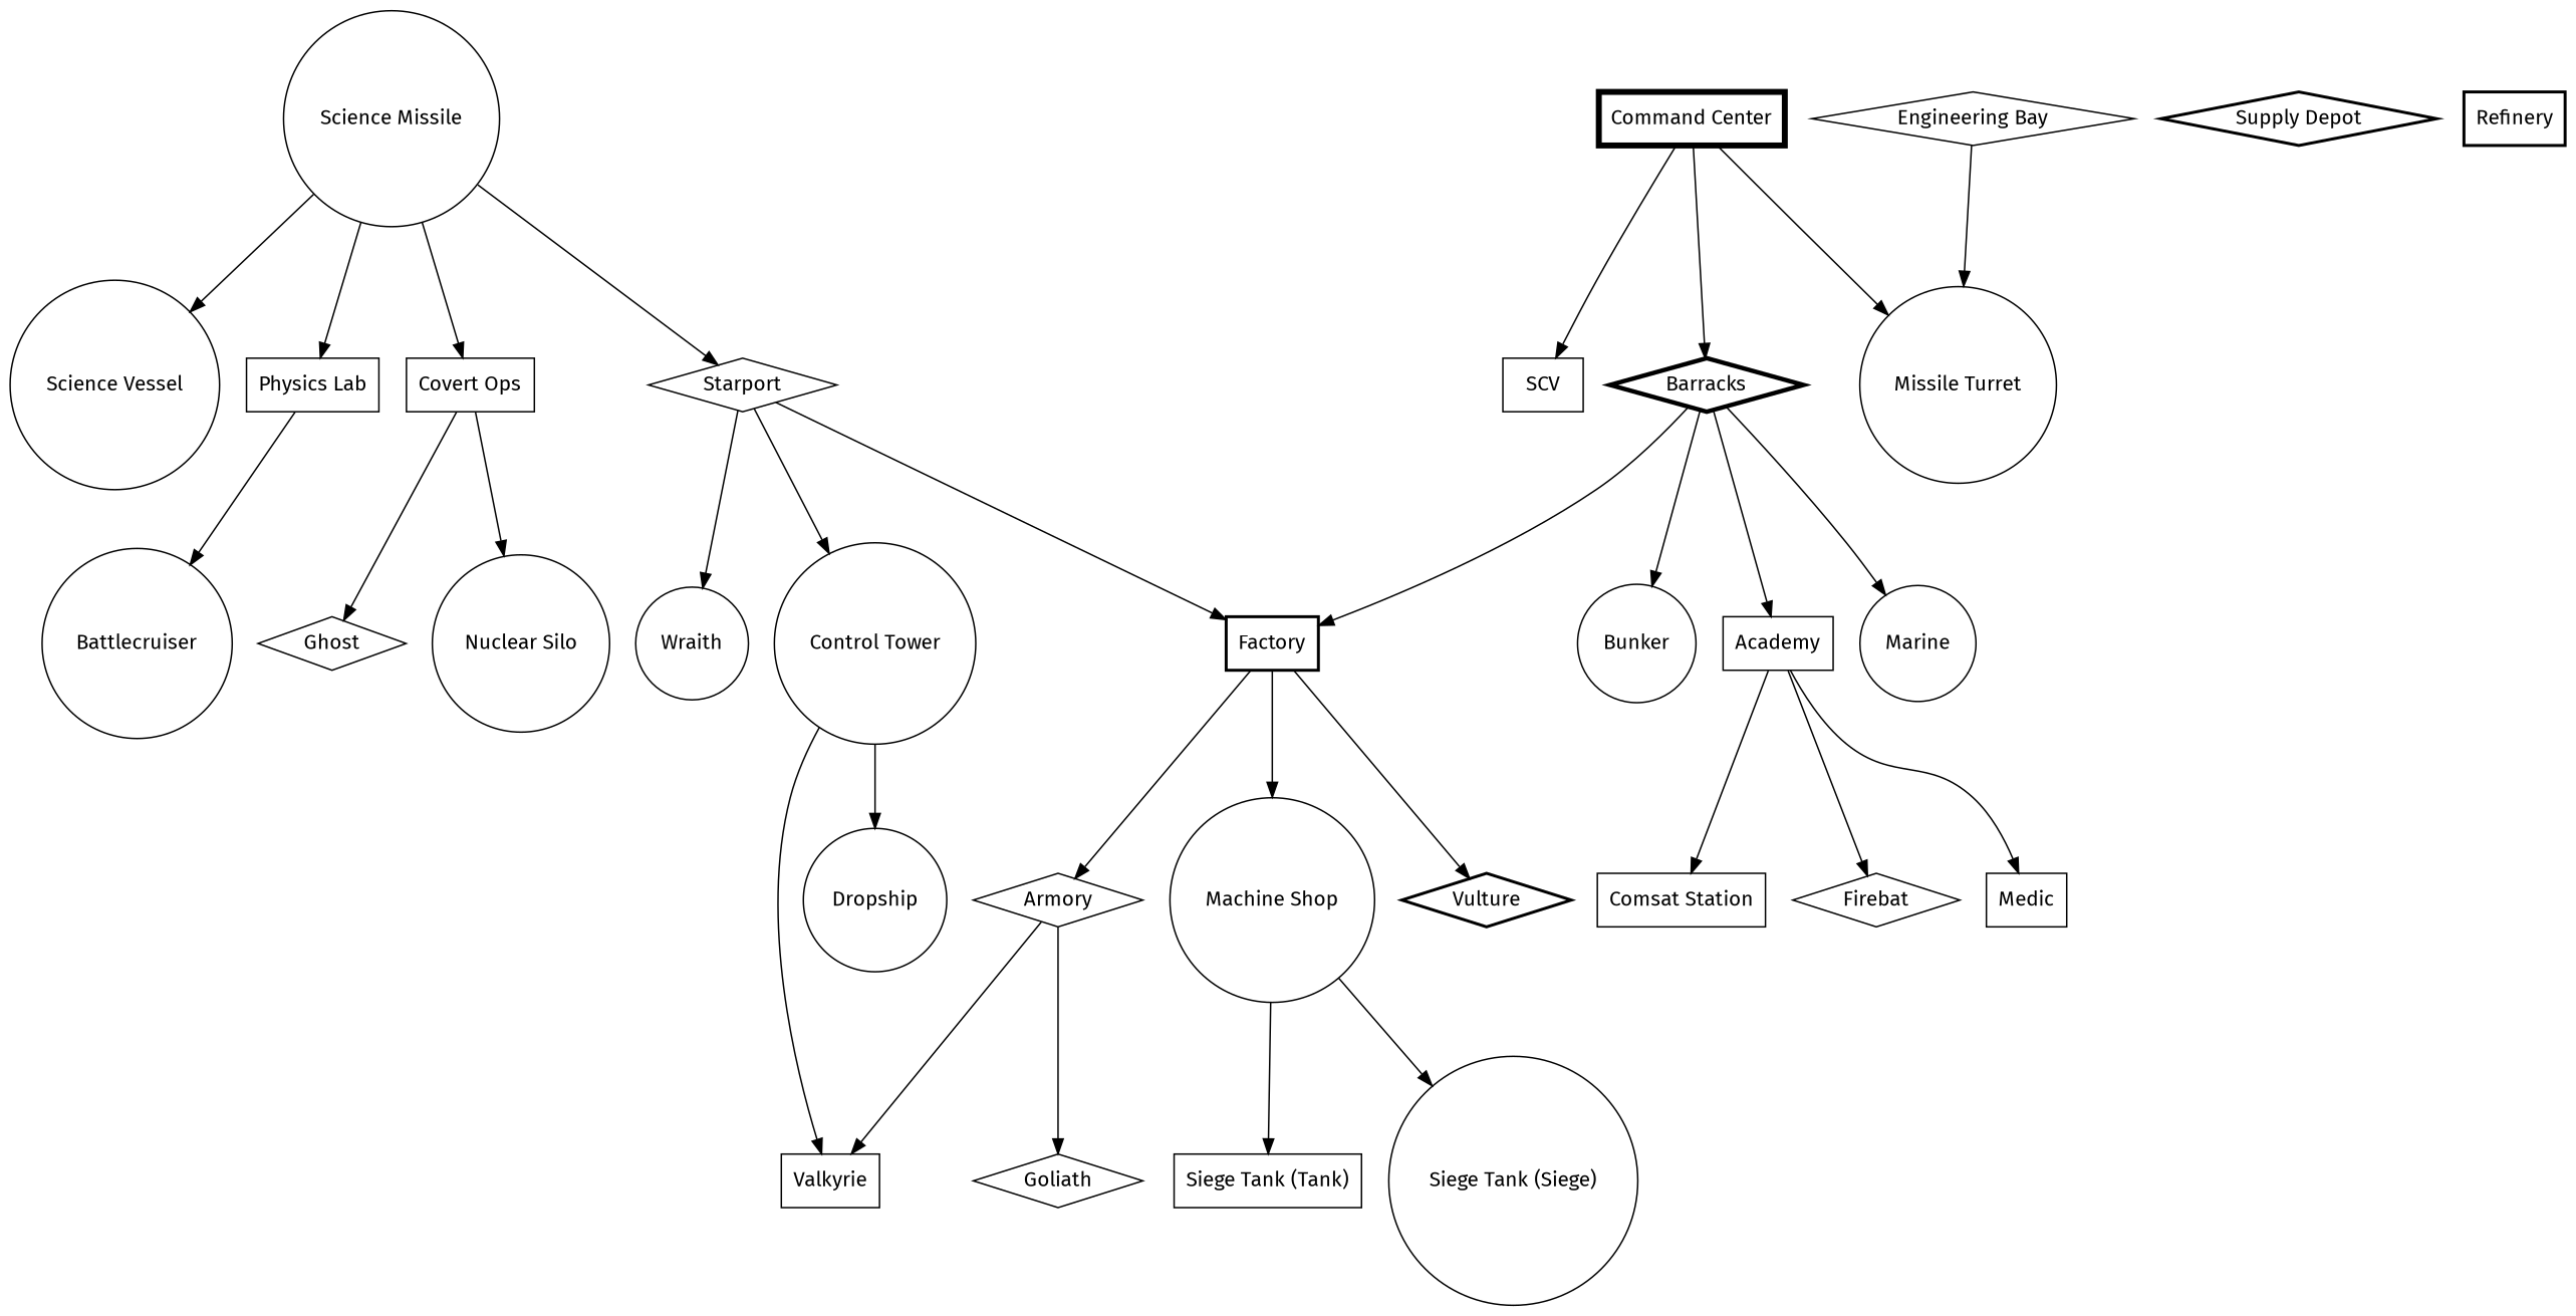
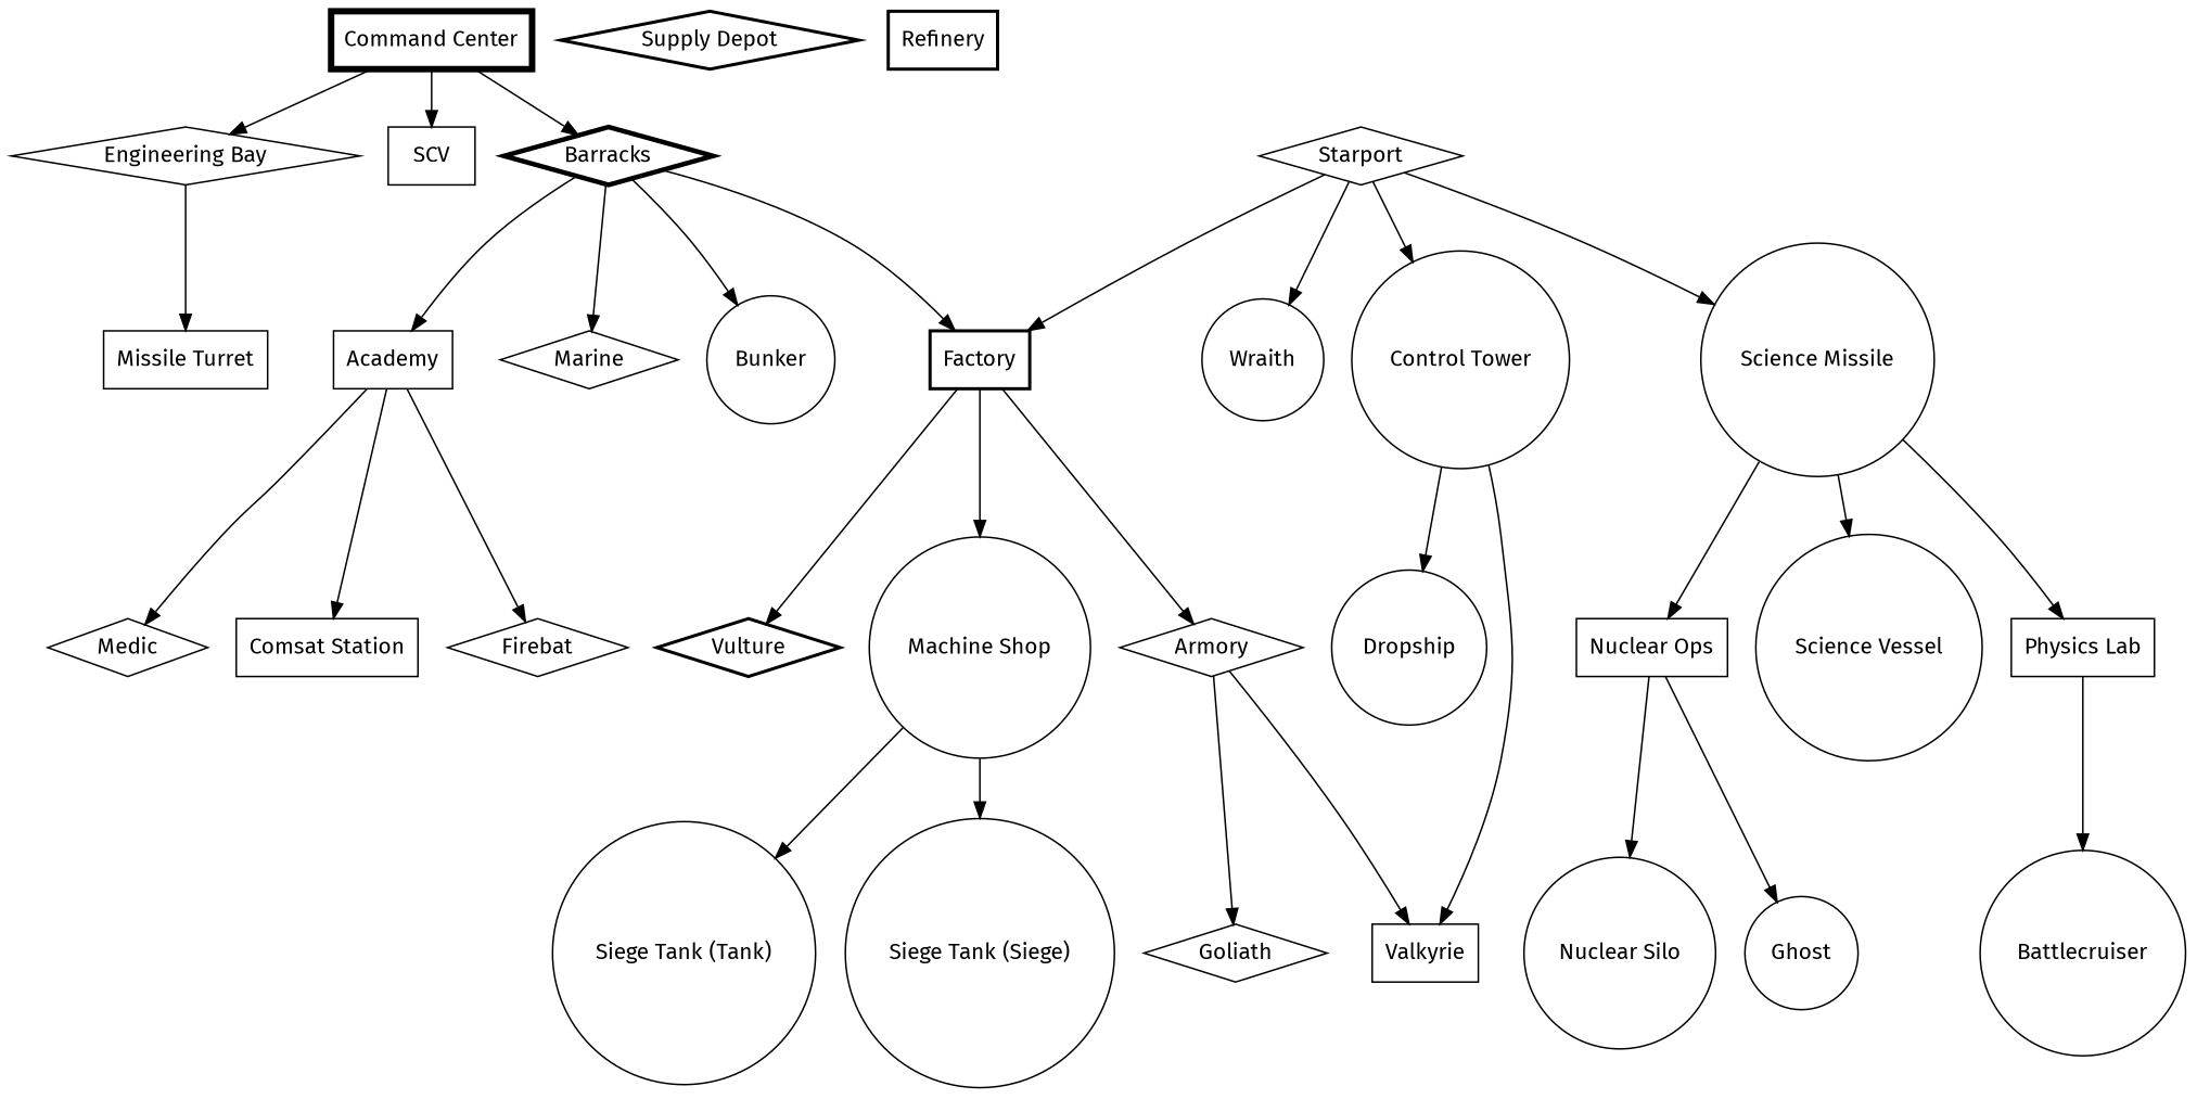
  digraph {
    fontname="Fira Sans"
    node [depth=3 fontname="Fira Sans" penwidth=1 shape=box strength=1 x=0 y=0 z=0]
    edge [fontname="Fira Sans"]
    n1 [depth=0 label="Command Center" penwidth=4 strength=4]
    n2 [depth=1 label=Barracks penwidth=3 shape=diamond strength=3]
    n3 [depth=1 label="Engineering Bay" shape=diamond]
    n4 [depth=1 label=SCV]
    n5 [depth=2 label=Factory penwidth=2 strength=2]
    n6 [depth=2 label=Bunker shape=circle]
    n7 [depth=2 label=Academy]
-   n8 [depth=2 label=Marine shape=circle]
-   n9 [depth=2 label="Missile Turret" shape=circle]
+   n8 [depth=2 label=Marine shape=diamond]
+   n9 [depth=2 label="Missile Turret"]
    n10 [depth=2147483647 label="Supply Depot" penwidth=2 shape=diamond strength=2]
    n11 [depth=2147483647 label=Refinery penwidth=2 strength=2]
    n12 [label=Armory shape=diamond]
    n13 [label="Machine Shop" shape=circle]
    n14 [label=Vulture penwidth=2 shape=diamond strength=2]
    n15 [label="Comsat Station"]
    n16 [label=Firebat shape=diamond]
-   n17 [label=Medic]
+   n17 [label=Medic shape=diamond]
    n18 [label=Starport shape=diamond]
    n19 [depth=4 label="Control Tower" shape=circle]
    n20 [depth=4 label="Science Missile" shape=circle]
    n21 [depth=4 label=Wraith shape=circle]
    n22 [depth=4 label=Goliath shape=diamond]
    n23 [depth=4 label=Valkyrie]
-   n24 [depth=4 label="Siege Tank (Tank)"]
+   n24 [depth=4 label="Siege Tank (Tank)" shape=circle]
    n25 [depth=4 label="Siege Tank (Siege)" shape=circle]
    n26 [depth=5 label=Dropship shape=circle]
    n27 [depth=5 label="Science Vessel" shape=circle]
    n28 [depth=5 label="Physics Lab"]
-   n29 [depth=5 label="Covert Ops"]
+   n29 [depth=5 label="Nuclear Ops"]
    n30 [depth=6 label=Battlecruiser shape=circle]
    n31 [depth=6 label="Nuclear Silo" shape=circle]
-   n32 [depth=6 label=Ghost shape=diamond]
+   n32 [depth=6 label=Ghost shape=circle]
    n1 -> n2
-   n1 -> n9
+   n1 -> n3
    n1 -> n4
    n2 -> n5
    n2 -> n6
    n2 -> n7
    n2 -> n8
    n3 -> n9
    n5 -> n12
    n5 -> n13
    n5 -> n14
    n7 -> n15
    n7 -> n16
    n7 -> n17
    n12 -> n22
    n12 -> n23
    n13 -> n24
    n13 -> n25
    n18 -> n5
    n18 -> n19
-   n20 -> n18
+   n18 -> n20
    n18 -> n21
    n19 -> n23
    n19 -> n26
    n20 -> n27
    n20 -> n28
    n20 -> n29
    n28 -> n30
    n29 -> n31
    n29 -> n32
  }
